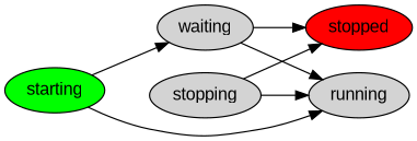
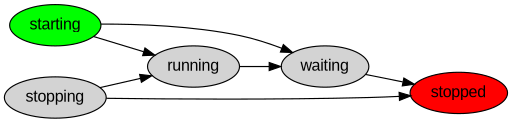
  digraph {
    fontname="Liberation Sans"
    rankdir=LR
    node [fontname="Liberation Sans" style=filled]
    edge [fontname="Liberation Sans"]
    starting [fillcolor=green]
    running
    waiting
    stopped [fillcolor=red]
    stopping
    starting -> running
    starting -> waiting
-   waiting -> running
+   running -> waiting
    waiting -> stopped
    stopping -> running
    stopping -> stopped
  }
